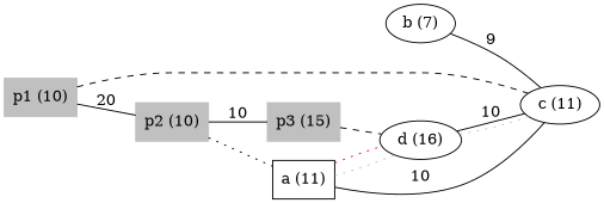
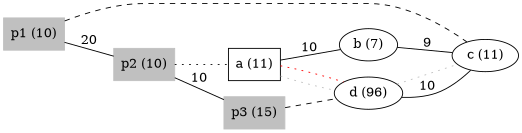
  graph {
    rankdir=LR
    node [shape=box]
    n1 [label="a (11)" width=0.5]
    n2 [label="b (7)" width=0.5 shape=""]
-   n3 [label="d (16)" width=0.5 shape=""]
+   n3 [label="d (96)" width=0.5 shape=""]
    n4 [label="c (11)" width=0.5 shape=""]
    n5 [color=grey label="p1 (10)" style=filled width=0.5]
    n6 [color=grey label="p2 (10)" style=filled width=0.5]
    n7 [color=grey label="p3 (15)" style=filled width=0.5]
    subgraph sub_1 {
      rank=1
      n1
    }
    subgraph sub_2 {
      rank=same
      n2
      n3
    }
-   n1 -- n4 [label=10]
+   n1 -- n2 [label=10]
    n1 -- n3 [color=grey style=dotted]
    n1 -- n3 [color=red style=dotted]
    n2 -- n4 [label=9]
    n3 -- n4 [color=grey style=dotted]
    n4 -- n3 [label=10]
    n5 -- n4 [style=dashed]
    n5 -- n6 [label=20]
    n6 -- n1 [style=dotted]
    n6 -- n7 [label=10]
    n7 -- n3 [style=dashed]
  }
